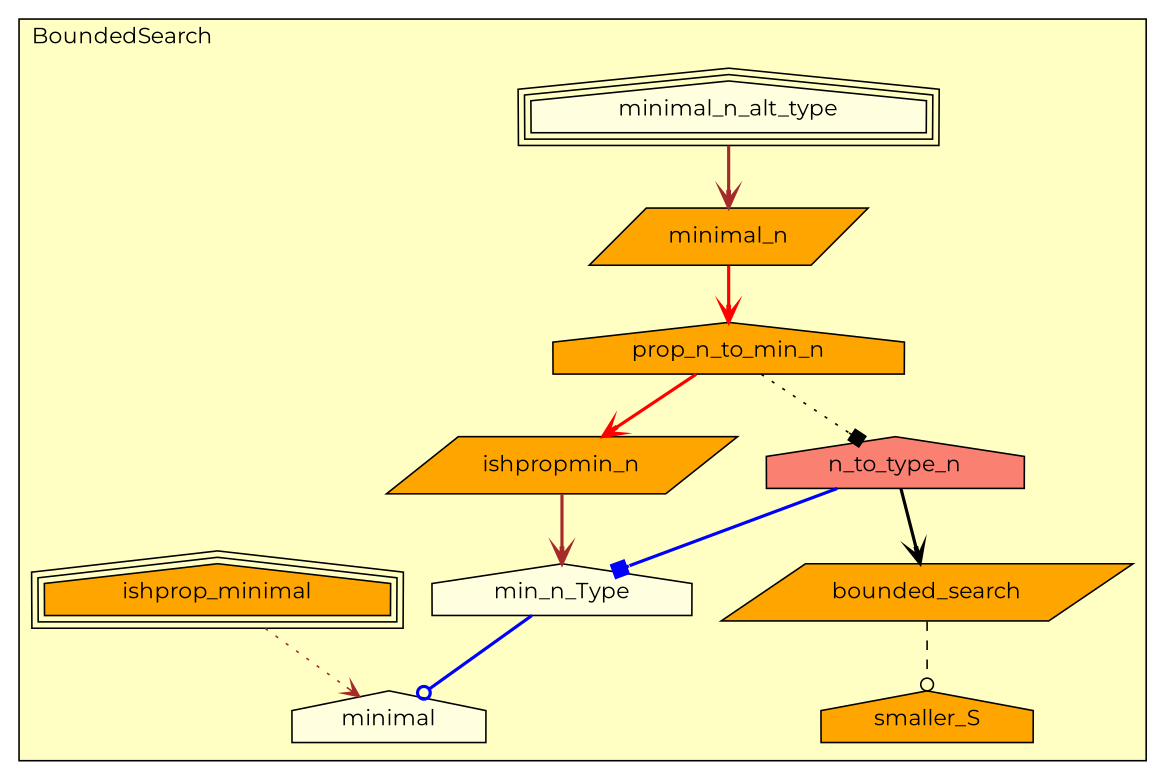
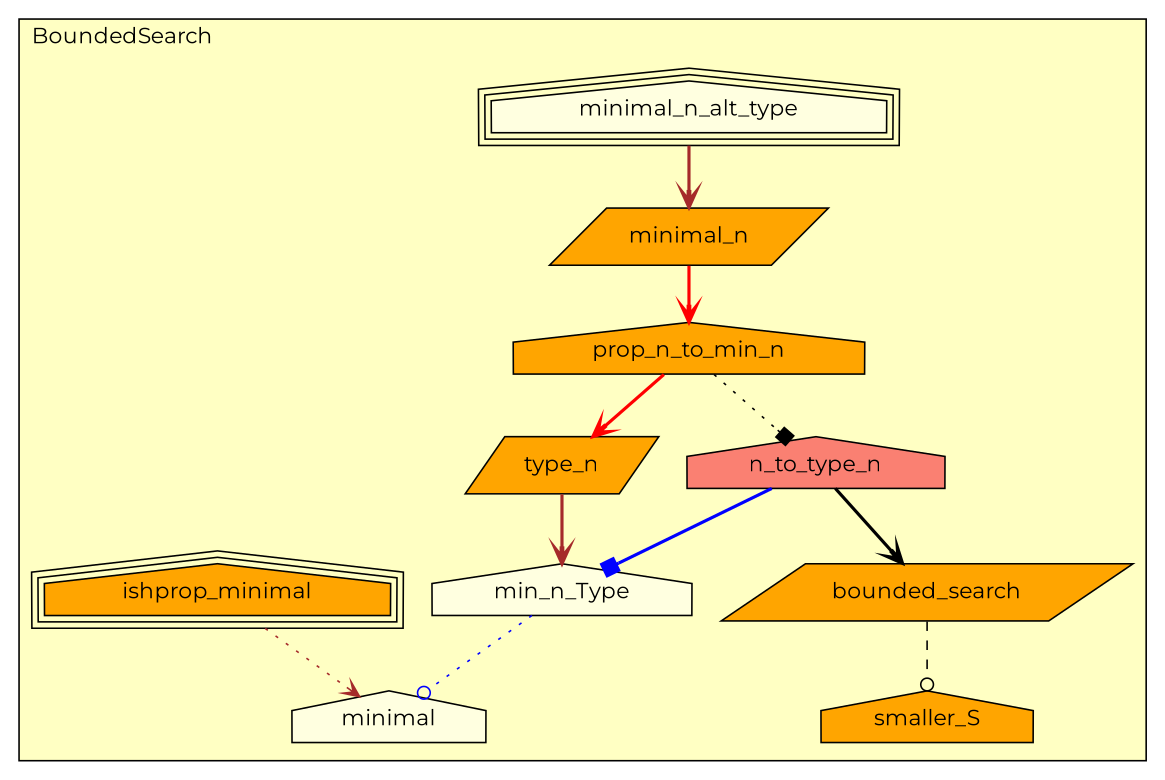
  digraph {
    fontname=Montserrat
    node [fillcolor=orange fontname=Montserrat shape=house style=filled]
    edge [arrowhead=vee color=brown fontname=Montserrat style=bold]
    n1 [fillcolor=lightyellow label=minimal_n_alt_type peripheries=3]
    n2 [label=minimal_n shape=parallelogram]
    n3 [label=prop_n_to_min_n]
    n4 [fillcolor=salmon label=n_to_type_n]
    n5 [label=bounded_search shape=parallelogram]
    n6 [label=smaller_S]
-   n7 [label=ishpropmin_n shape=parallelogram]
+   n7 [label=type_n shape=parallelogram]
    n8 [fillcolor=lightyellow label=min_n_Type]
    n9 [label=ishprop_minimal peripheries=3]
    n10 [fillcolor=lightyellow label=minimal]
    subgraph cluster_1 {
      fillcolor="#FFFFC3"
      label=BoundedSearch
      labeljust=l
      style=filled
      n1
      n2
      n3
      n4
      n5
      n6
      n7
      n8
      n9
      n10
    }
    n1 -> n2
    n2 -> n3 [color=red]
    n3 -> n4 [arrowhead=box color=black style=dotted]
    n3 -> n7 [color=red]
    n4 -> n5 [color=black]
    n4 -> n8 [arrowhead=box color=blue]
    n5 -> n6 [arrowhead=odot color=black style=dashed]
    n7 -> n8
-   n8 -> n10 [arrowhead=odot color=blue]
+   n8 -> n10 [arrowhead=odot color=blue style=dotted]
    n9 -> n10 [style=dotted]
  }
